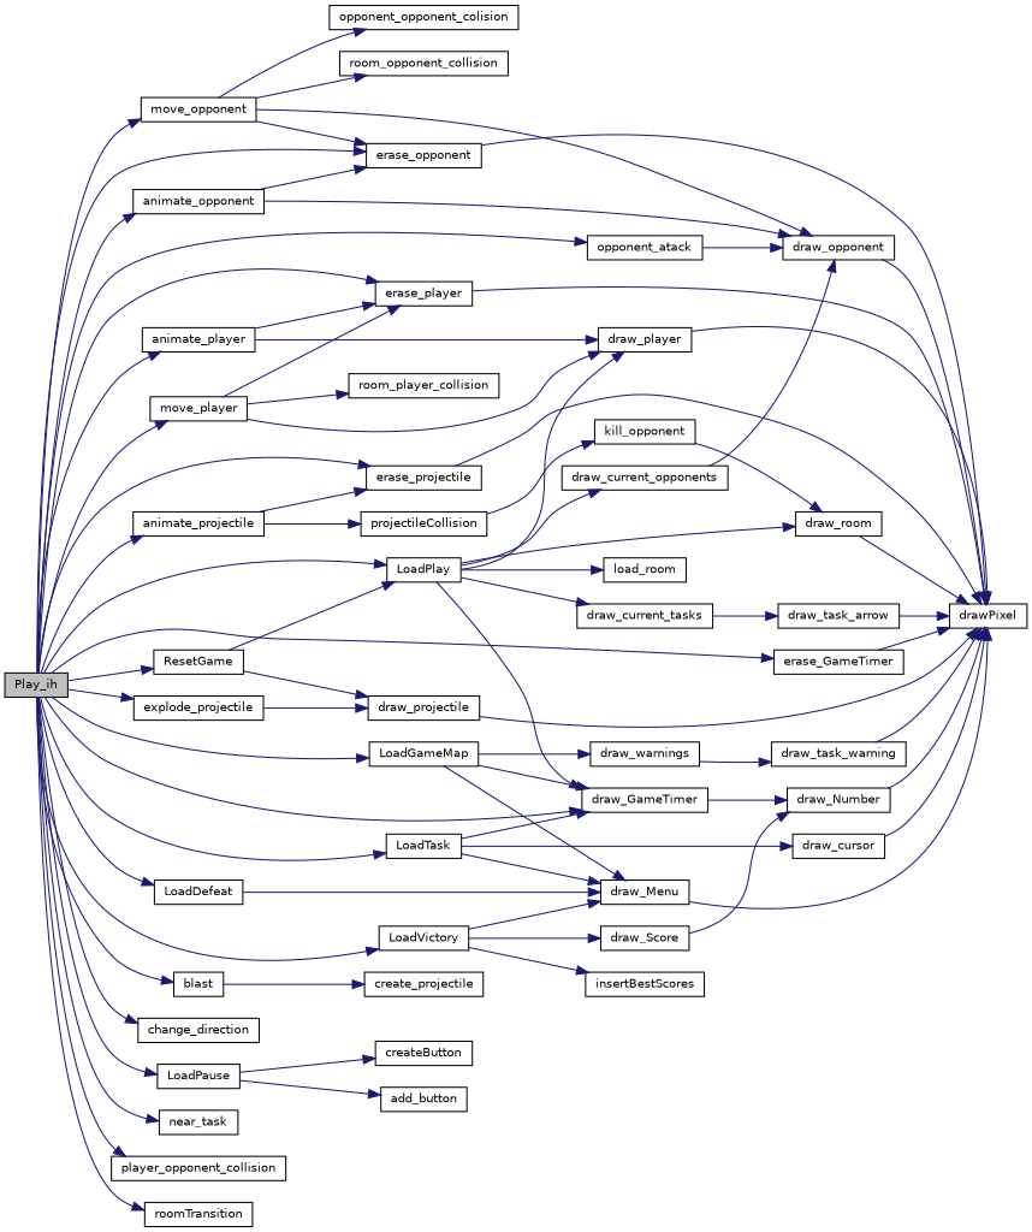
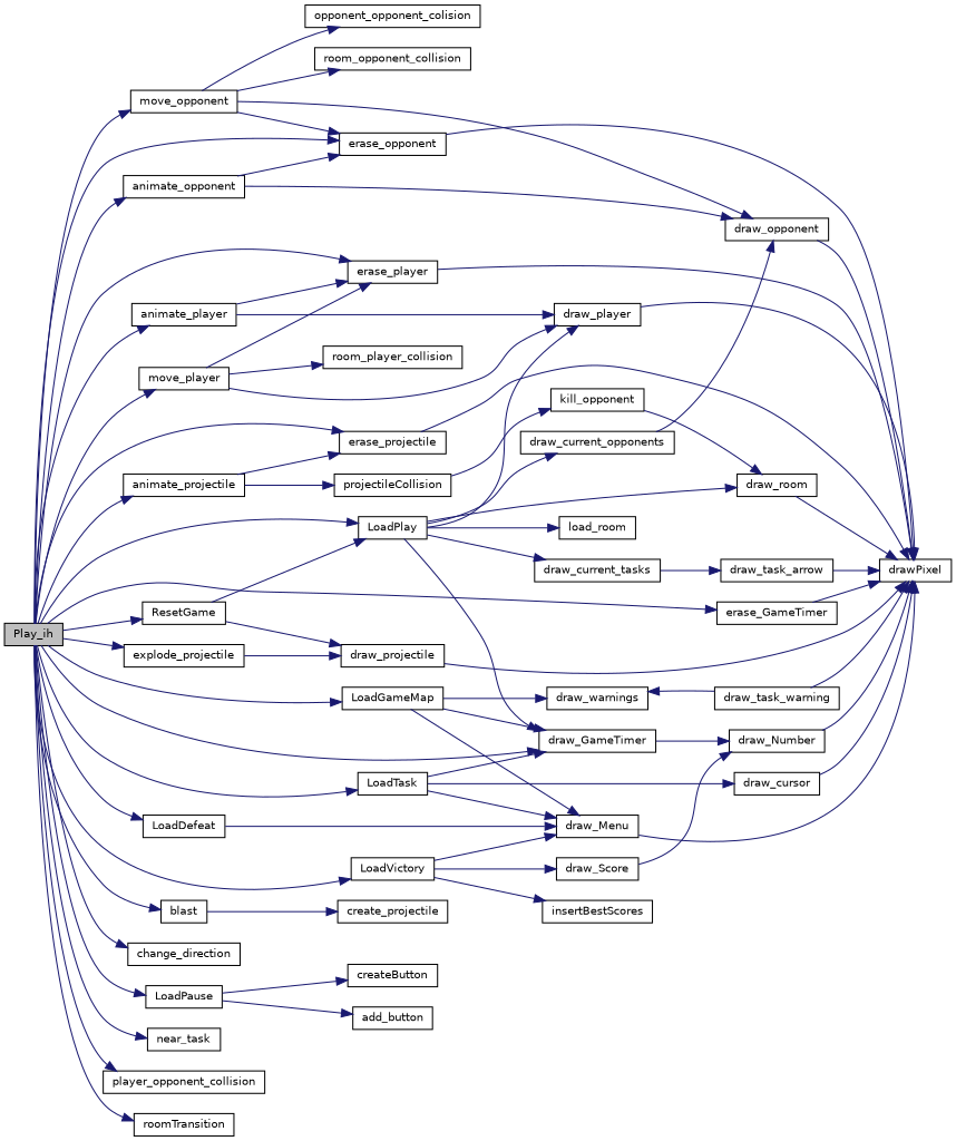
  digraph {
    rankdir=LR
    node [color=black fillcolor=white fontname=Helvetica fontsize=10 shape=record style=filled]
    edge [color=midnightblue fontname=Helvetica fontsize=10 labelfontname=Helvetica labelfontsize=10 style=solid]
    n1 [fillcolor=grey75 fontcolor=black height=0.2 label=Play_ih width=0.4]
    n2 [height=0.2 label=animate_opponent width=0.4]
    n3 [height=0.2 label=erase_opponent width=0.4]
    n4 [height=0.2 label=animate_player width=0.4]
    n5 [height=0.2 label=erase_player width=0.4]
    n6 [height=0.2 label=animate_projectile width=0.4]
    n7 [height=0.2 label=erase_projectile width=0.4]
    n8 [height=0.2 label=blast width=0.4]
    n9 [height=0.2 label=change_direction width=0.4]
    n10 [height=0.2 label=draw_GameTimer width=0.4]
    n11 [height=0.2 label=erase_GameTimer width=0.4]
    n12 [height=0.2 label=explode_projectile width=0.4]
    n13 [height=0.2 label=LoadDefeat width=0.4]
    n14 [height=0.2 label=LoadGameMap width=0.4]
    n15 [height=0.2 label=LoadPause width=0.4]
    n16 [height=0.2 label=LoadPlay width=0.4]
    n17 [height=0.2 label=LoadTask width=0.4]
    n18 [height=0.2 label=LoadVictory width=0.4]
    n19 [height=0.2 label=move_opponent width=0.4]
    n20 [height=0.2 label=move_player width=0.4]
    n21 [height=0.2 label=near_task width=0.4]
-   n22 [height=0.2 label=opponent_atack width=0.4]
    n23 [height=0.2 label=player_opponent_collision width=0.4]
    n24 [height=0.2 label=ResetGame width=0.4]
    n25 [height=0.2 label=roomTransition width=0.4]
    n26 [height=0.2 label=draw_opponent width=0.4]
    n27 [height=0.2 label=drawPixel width=0.4]
    n28 [height=0.2 label=draw_player width=0.4]
    n29 [height=0.2 label=projectileCollision width=0.4]
    n30 [height=0.2 label=create_projectile width=0.4]
    n31 [height=0.2 label=draw_Number width=0.4]
    n32 [height=0.2 label=draw_projectile width=0.4]
    n33 [height=0.2 label=draw_Menu width=0.4]
    n34 [height=0.2 label=draw_warnings width=0.4]
    n35 [height=0.2 label=add_button width=0.4]
    n36 [height=0.2 label=createButton width=0.4]
    n37 [height=0.2 label=draw_current_opponents width=0.4]
    n38 [height=0.2 label=draw_current_tasks width=0.4]
    n39 [height=0.2 label=draw_room width=0.4]
    n40 [height=0.2 label=load_room width=0.4]
    n41 [height=0.2 label=draw_cursor width=0.4]
    n42 [height=0.2 label=draw_Score width=0.4]
    n43 [height=0.2 label=insertBestScores width=0.4]
    n44 [height=0.2 label=opponent_opponent_colision width=0.4]
    n45 [height=0.2 label=room_opponent_collision width=0.4]
    n46 [height=0.2 label=room_player_collision width=0.4]
    n47 [height=0.2 label=kill_opponent width=0.4]
    n48 [height=0.2 label=draw_task_warning width=0.4]
    n49 [height=0.2 label=draw_task_arrow width=0.4]
    n1 -> n2
    n1 -> n3
    n1 -> n4
    n1 -> n5
    n1 -> n6
    n1 -> n7
    n1 -> n8
    n1 -> n9
    n1 -> n10
    n1 -> n11
    n1 -> n12
    n1 -> n13
    n1 -> n14
    n1 -> n15
    n1 -> n16
    n1 -> n17
    n1 -> n18
    n1 -> n19
    n1 -> n20
    n1 -> n21
-   n1 -> n22
    n1 -> n23
    n1 -> n24
    n1 -> n25
    n2 -> n3
    n2 -> n26
    n3 -> n27
    n4 -> n5
    n4 -> n28
    n5 -> n27
    n6 -> n7
    n6 -> n29
    n7 -> n27
    n8 -> n30
    n10 -> n31
    n11 -> n27
    n12 -> n32
    n13 -> n33
    n14 -> n10
    n14 -> n33
    n14 -> n34
    n15 -> n35
    n15 -> n36
    n16 -> n10
    n16 -> n28
    n16 -> n37
    n16 -> n38
    n16 -> n39
    n16 -> n40
    n17 -> n10
    n17 -> n33
    n17 -> n41
    n18 -> n33
    n18 -> n42
    n18 -> n43
    n19 -> n3
    n19 -> n26
    n19 -> n44
    n19 -> n45
    n20 -> n5
    n20 -> n28
    n20 -> n46
-   n22 -> n26
    n24 -> n16
    n24 -> n32
    n26 -> n27
    n28 -> n27
    n29 -> n47
    n31 -> n27
    n32 -> n27
    n33 -> n27
-   n34 -> n48
+   n48 -> n34
    n37 -> n26
    n38 -> n49
    n39 -> n27
    n41 -> n27
    n42 -> n31
    n47 -> n39
    n48 -> n27
    n49 -> n27
  }
